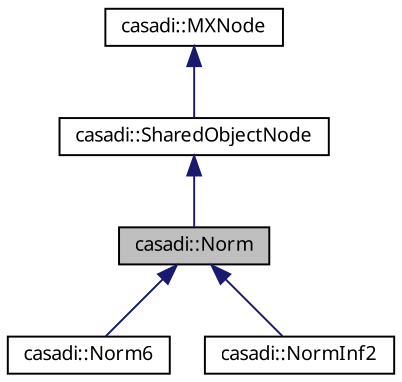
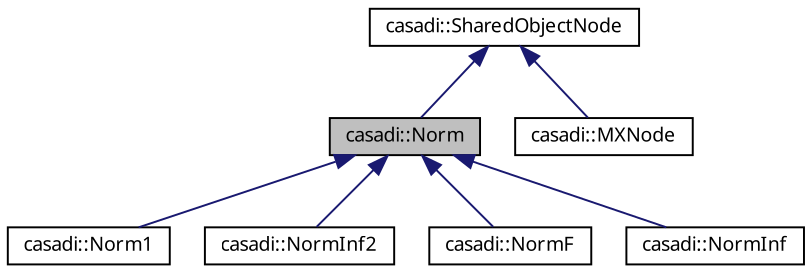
  digraph {
    node [color=black fillcolor=white fontname="FreeSans.ttf" fontsize=10 shape=record style=filled]
    edge [color=midnightblue dir=back fontname="FreeSans.ttf" fontsize=10 labelfontname="FreeSans.ttf" labelfontsize=10 style=solid]
    n1 [fillcolor=grey75 fontcolor=black height=0.2 label="casadi::Norm" width=0.4]
-   n2 [height=0.2 label="casadi::Norm6" width=0.4]
+   n2 [height=0.2 label="casadi::Norm1" width=0.4]
    n3 [height=0.2 label="casadi::NormInf2" width=0.4]
+   n4 [height=0.2 label="casadi::NormF" width=0.4]
+   n5 [height=0.2 label="casadi::NormInf" width=0.4]
    n6 [height=0.2 label="casadi::MXNode" width=0.4]
    n7 [height=0.2 label="casadi::SharedObjectNode" width=0.4]
    n1 -> n2
    n1 -> n3
+   n1 -> n4
+   n1 -> n5
    n7 -> n1
-   n6 -> n7
+   n7 -> n6
  }
